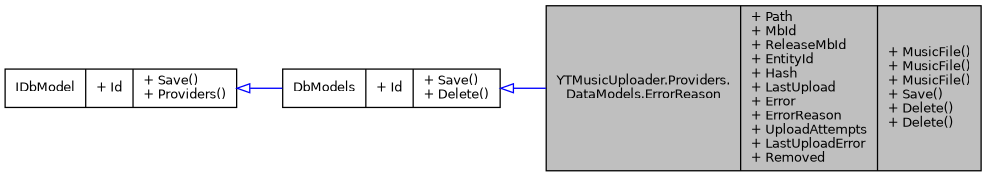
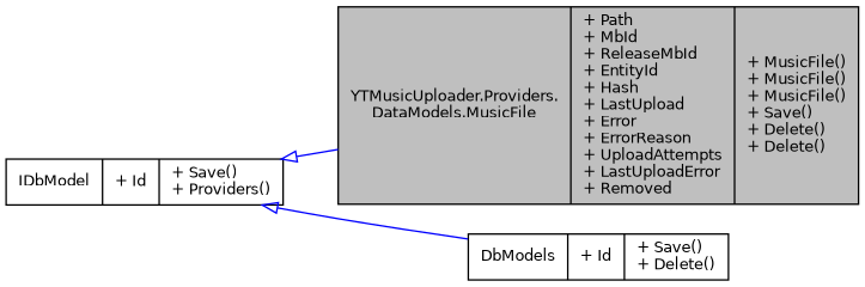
  digraph {
    rankdir=LR
    node [color=black fillcolor=white fontname=Helvetica fontsize=10 shape=record style=filled]
    edge [arrowtail=onormal color=blue dir=back fontname=Helvetica fontsize=10 labelfontname=Helvetica labelfontsize=10 style=solid]
-   n1 [fillcolor=grey75 fontcolor=black height=0.2 label="{YTMusicUploader.Providers.\lDataModels.ErrorReason\n|+ Path\l+ MbId\l+ ReleaseMbId\l+ EntityId\l+ Hash\l+ LastUpload\l+ Error\l+ ErrorReason\l+ UploadAttempts\l+ LastUploadError\l+ Removed\l|+ MusicFile()\l+ MusicFile()\l+ MusicFile()\l+ Save()\l+ Delete()\l+ Delete()\l}" width=0.4]
+   n1 [fillcolor=grey75 fontcolor=black height=0.2 label="{YTMusicUploader.Providers.\lDataModels.MusicFile\n|+ Path\l+ MbId\l+ ReleaseMbId\l+ EntityId\l+ Hash\l+ LastUpload\l+ Error\l+ ErrorReason\l+ UploadAttempts\l+ LastUploadError\l+ Removed\l|+ MusicFile()\l+ MusicFile()\l+ MusicFile()\l+ Save()\l+ Delete()\l+ Delete()\l}" width=0.4]
    n2 [height=0.2 label="{DbModels\n|+ Id\l|+ Save()\l+ Delete()\l}" width=0.4]
    n3 [height=0.2 label="{IDbModel\n|+ Id\l|+ Save()\l+ Providers()\l}" width=0.4]
-   n2 -> n1
+   n3 -> n1
    n3 -> n2
  }
